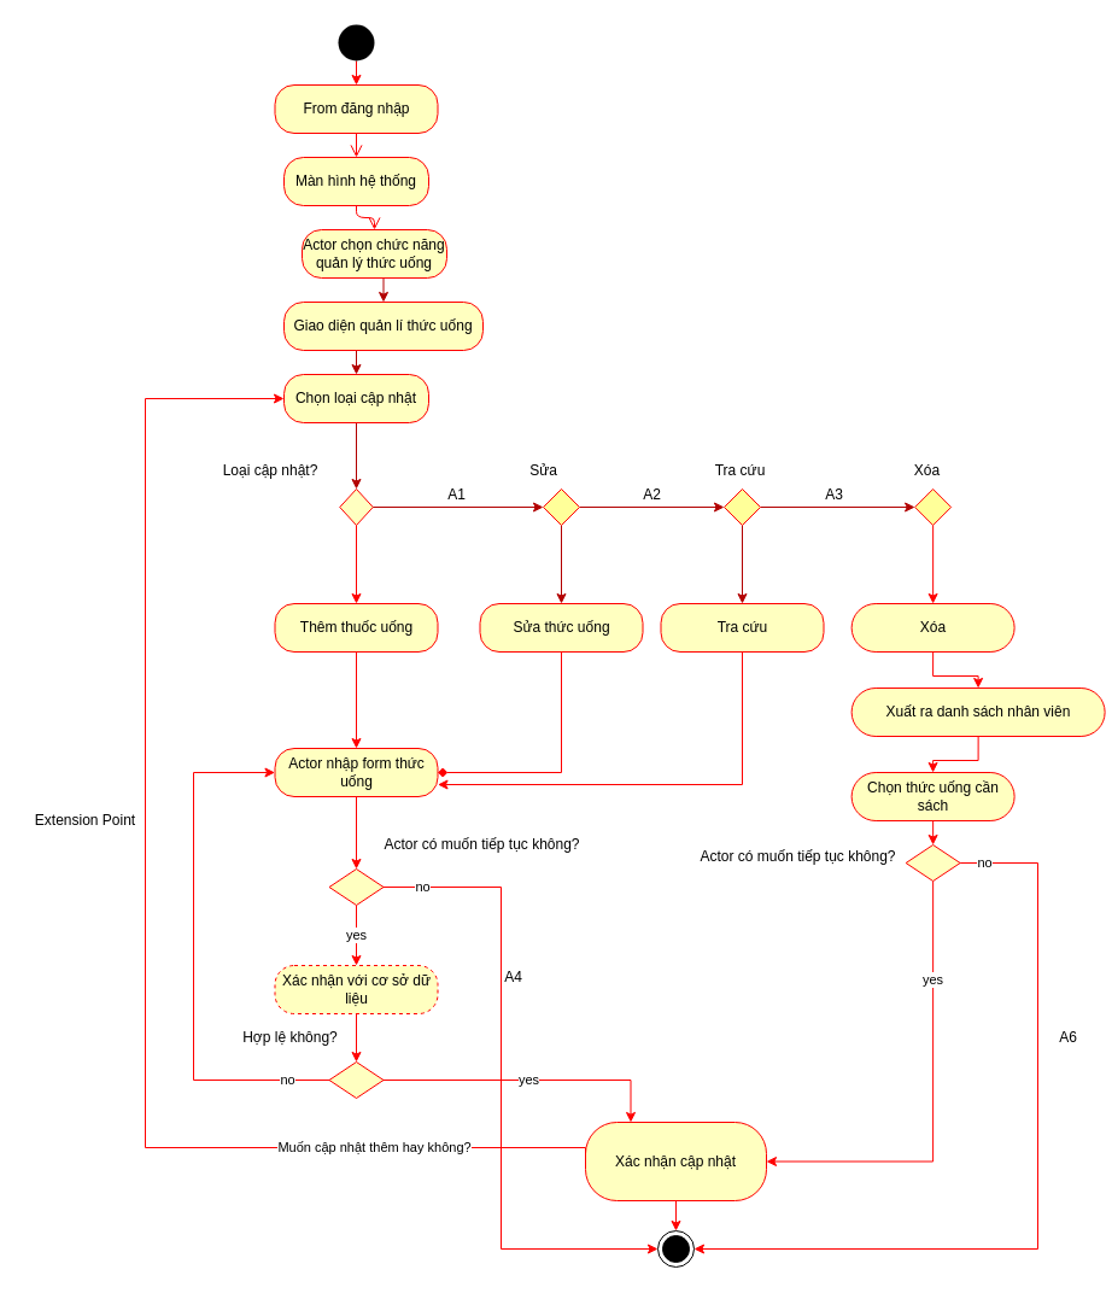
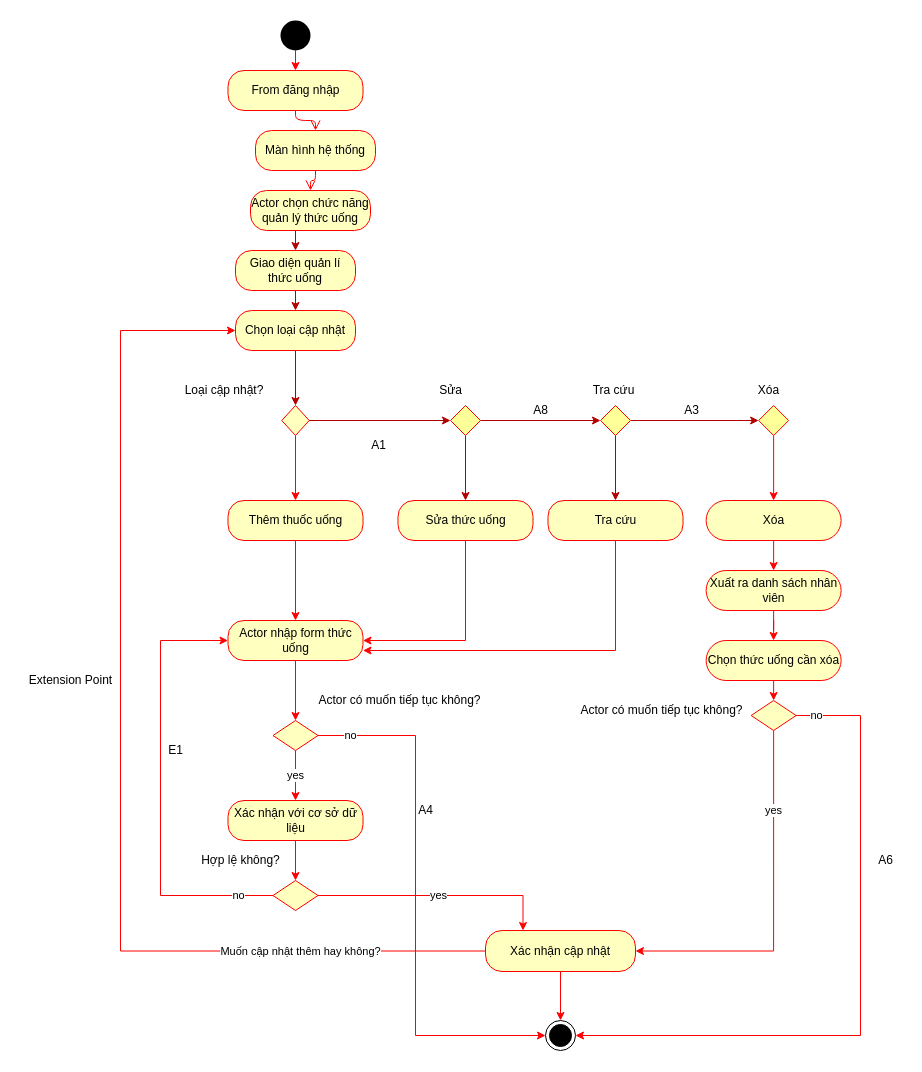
  <mxCell id="0" />
  <mxCell id="1" parent="0" />
  <mxCell id="2" value="" style="ellipse;html=1;shape=endState;fillColor=#000000;strokeColor=#000000;" vertex="1" parent="1"><mxGeometry x="545" y="1020" width="30" height="30" as="geometry" /></mxCell>
  <mxCell id="3" style="edgeStyle=none;rounded=0;orthogonalLoop=1;jettySize=auto;html=1;exitX=0.5;exitY=1;exitDx=0;exitDy=0;entryX=0.5;entryY=0;entryDx=0;entryDy=0;strokeWidth=1;fillColor=#f0a30a;strokeColor=#FF0000;" edge="1" parent="1" source="4" target="5"><mxGeometry relative="1" as="geometry" /></mxCell>
  <mxCell id="4" value="" style="ellipse;fillColor=#000000;strokeColor=none;" vertex="1" parent="1"><mxGeometry x="280" y="20" width="30" height="30" as="geometry" /></mxCell>
  <mxCell id="5" value="&lt;font style=&quot;font-size: 12px&quot;&gt;From đăng nhập&lt;/font&gt;" style="rounded=1;whiteSpace=wrap;html=1;arcSize=40;fontColor=#000000;fillColor=#ffffc0;strokeColor=#ff0000;" vertex="1" parent="1"><mxGeometry x="227.5" y="70" width="135" height="40" as="geometry" /></mxCell>
  <mxCell id="6" value="" style="edgeStyle=orthogonalEdgeStyle;html=1;verticalAlign=bottom;endArrow=open;endSize=8;strokeColor=#ff0000;entryX=0.5;entryY=0;entryDx=0;entryDy=0;" edge="1" parent="1" source="5" target="7"><mxGeometry relative="1" as="geometry"><mxPoint x="295" y="30" as="targetPoint" /></mxGeometry></mxCell>
- <mxCell id="7" value="Màn hình hệ thống" style="rounded=1;whiteSpace=wrap;html=1;arcSize=40;fontColor=#000000;fillColor=#ffffc0;strokeColor=#ff0000;" vertex="1" parent="1"><mxGeometry x="235" y="130" width="120" height="40" as="geometry" /></mxCell>
+ <mxCell id="7" value="Màn hình hệ thống" style="rounded=1;whiteSpace=wrap;html=1;arcSize=40;fontColor=#000000;fillColor=#ffffc0;strokeColor=#ff0000;" vertex="1" parent="1"><mxGeometry x="255" y="130" width="120" height="40" as="geometry" /></mxCell>
  <mxCell id="8" value="" style="edgeStyle=orthogonalEdgeStyle;html=1;verticalAlign=bottom;endArrow=open;endSize=8;strokeColor=#ff0000;entryX=0.5;entryY=0;entryDx=0;entryDy=0;" edge="1" parent="1" source="7" target="14"><mxGeometry relative="1" as="geometry"><mxPoint x="295" y="130" as="targetPoint" /></mxGeometry></mxCell>
  <mxCell id="9" style="edgeStyle=orthogonalEdgeStyle;rounded=0;orthogonalLoop=1;jettySize=auto;html=1;exitX=0.5;exitY=1;exitDx=0;exitDy=0;entryX=0.5;entryY=0;entryDx=0;entryDy=0;fillColor=#e51400;strokeColor=#B20000;" edge="1" parent="1" source="10" target="16"><mxGeometry relative="1" as="geometry" /></mxCell>
- <mxCell id="10" value="Giao diện quản lí thức uống" style="rounded=1;whiteSpace=wrap;html=1;arcSize=40;fontColor=#000000;fillColor=#ffffc0;strokeColor=#ff0000;" vertex="1" parent="1"><mxGeometry x="235" y="250" width="165" height="40" as="geometry" /></mxCell>
+ <mxCell id="10" value="Giao diện quản lí thức uống" style="rounded=1;whiteSpace=wrap;html=1;arcSize=40;fontColor=#000000;fillColor=#ffffc0;strokeColor=#ff0000;" vertex="1" parent="1"><mxGeometry x="235" y="250" width="120" height="40" as="geometry" /></mxCell>
  <mxCell id="11" style="edgeStyle=none;rounded=0;orthogonalLoop=1;jettySize=auto;html=1;exitX=0.5;exitY=1;exitDx=0;exitDy=0;strokeColor=#ff0000;" edge="1" parent="1" source="12"><mxGeometry relative="1" as="geometry"><mxPoint x="295" y="620" as="targetPoint" /></mxGeometry></mxCell>
  <mxCell id="12" value="Thêm thuốc uống" style="rounded=1;whiteSpace=wrap;html=1;arcSize=40;fontColor=#000000;fillColor=#ffffc0;strokeColor=#ff0000;" vertex="1" parent="1"><mxGeometry x="227.5" y="500" width="135" height="40" as="geometry" /></mxCell>
  <mxCell id="13" style="edgeStyle=orthogonalEdgeStyle;rounded=0;orthogonalLoop=1;jettySize=auto;html=1;exitX=0.5;exitY=1;exitDx=0;exitDy=0;entryX=0.5;entryY=0;entryDx=0;entryDy=0;fillColor=#e51400;strokeColor=#B20000;" edge="1" parent="1" source="14" target="10"><mxGeometry relative="1" as="geometry" /></mxCell>
  <mxCell id="14" value="Actor chọn chức năng quản lý thức uống" style="rounded=1;whiteSpace=wrap;html=1;arcSize=40;fontColor=#000000;fillColor=#ffffc0;strokeColor=#ff0000;" vertex="1" parent="1"><mxGeometry x="250" y="190" width="120" height="40" as="geometry" /></mxCell>
  <mxCell id="15" style="rounded=0;orthogonalLoop=1;jettySize=auto;html=1;exitX=0.5;exitY=1;exitDx=0;exitDy=0;entryX=0.5;entryY=0;entryDx=0;entryDy=0;fillColor=#e51400;strokeColor=#B20000;" edge="1" parent="1" source="16" target="18"><mxGeometry relative="1" as="geometry" /></mxCell>
  <mxCell id="16" value="Chọn loại cập nhật" style="rounded=1;whiteSpace=wrap;html=1;arcSize=40;fontColor=#000000;fillColor=#ffffc0;strokeColor=#ff0000;" vertex="1" parent="1"><mxGeometry x="235" y="310" width="120" height="40" as="geometry" /></mxCell>
  <mxCell id="17" style="edgeStyle=orthogonalEdgeStyle;rounded=0;orthogonalLoop=1;jettySize=auto;html=1;exitX=0.5;exitY=1;exitDx=0;exitDy=0;entryX=0.5;entryY=0;entryDx=0;entryDy=0;strokeColor=#ff0000;" edge="1" parent="1" source="18" target="12"><mxGeometry relative="1" as="geometry" /></mxCell>
  <mxCell id="18" value="" style="rhombus;whiteSpace=wrap;html=1;fillColor=#ffffc0;strokeColor=#ff0000;" vertex="1" parent="1"><mxGeometry x="281.25" y="405" width="27.5" height="30" as="geometry" /></mxCell>
  <mxCell id="19" value="Loại cập nhật?" style="text;html=1;strokeColor=none;fillColor=none;align=center;verticalAlign=middle;whiteSpace=wrap;rounded=0;" vertex="1" parent="1"><mxGeometry x="175" y="380" width="97.5" height="20" as="geometry" /></mxCell>
  <mxCell id="20" style="edgeStyle=none;rounded=0;orthogonalLoop=1;jettySize=auto;html=1;exitX=1;exitY=0.5;exitDx=0;exitDy=0;entryX=0;entryY=0.5;entryDx=0;entryDy=0;fillColor=#e51400;strokeColor=#B20000;" edge="1" parent="1" source="18" target="23"><mxGeometry relative="1" as="geometry"><mxPoint x="343.13" y="420" as="sourcePoint" /></mxGeometry></mxCell>
  <mxCell id="21" style="edgeStyle=none;rounded=0;orthogonalLoop=1;jettySize=auto;html=1;exitX=1;exitY=0.5;exitDx=0;exitDy=0;entryX=0;entryY=0.5;entryDx=0;entryDy=0;fillColor=#e51400;strokeColor=#B20000;" edge="1" parent="1" source="23" target="26"><mxGeometry relative="1" as="geometry" /></mxCell>
  <mxCell id="22" style="edgeStyle=none;rounded=0;orthogonalLoop=1;jettySize=auto;html=1;entryX=0.5;entryY=0;entryDx=0;entryDy=0;fillColor=#e51400;strokeColor=#B20000;" edge="1" parent="1" source="23" target="34"><mxGeometry relative="1" as="geometry" /></mxCell>
  <mxCell id="23" value="" style="rhombus;strokeColor=#FF0000;fillColor=#FFFF99;" vertex="1" parent="1"><mxGeometry x="450" y="405" width="30" height="30" as="geometry" /></mxCell>
  <mxCell id="24" style="edgeStyle=none;rounded=0;orthogonalLoop=1;jettySize=auto;html=1;exitX=1;exitY=0.5;exitDx=0;exitDy=0;entryX=0;entryY=0.5;entryDx=0;entryDy=0;fillColor=#e51400;strokeColor=#B20000;" edge="1" parent="1" source="26" target="30"><mxGeometry relative="1" as="geometry" /></mxCell>
  <mxCell id="25" style="edgeStyle=none;rounded=0;orthogonalLoop=1;jettySize=auto;html=1;entryX=0.5;entryY=0;entryDx=0;entryDy=0;fillColor=#e51400;strokeColor=#B20000;" edge="1" parent="1" source="26" target="36"><mxGeometry relative="1" as="geometry" /></mxCell>
  <mxCell id="26" value="" style="rhombus;strokeColor=#FF0000;fillColor=#FFFF99;" vertex="1" parent="1"><mxGeometry x="600" y="405" width="30" height="30" as="geometry" /></mxCell>
  <mxCell id="27" value="Sửa" style="text;html=1;align=center;verticalAlign=middle;resizable=0;points=[];autosize=1;" vertex="1" parent="1"><mxGeometry x="430" y="380" width="40" height="20" as="geometry" /></mxCell>
  <mxCell id="28" value="Tra cứu" style="text;html=1;align=center;verticalAlign=middle;resizable=0;points=[];autosize=1;" vertex="1" parent="1"><mxGeometry x="583.13" y="380" width="60" height="20" as="geometry" /></mxCell>
  <mxCell id="29" style="edgeStyle=orthogonalEdgeStyle;rounded=0;orthogonalLoop=1;jettySize=auto;html=1;exitX=0.5;exitY=1;exitDx=0;exitDy=0;entryX=0.5;entryY=0;entryDx=0;entryDy=0;strokeColor=#ff0000;" edge="1" parent="1" source="30" target="38"><mxGeometry relative="1" as="geometry" /></mxCell>
  <mxCell id="30" value="" style="rhombus;strokeColor=#FF0000;fillColor=#FFFF99;" vertex="1" parent="1"><mxGeometry x="758.13" y="405" width="30" height="30" as="geometry" /></mxCell>
  <mxCell id="31" value="Xóa" style="text;html=1;align=center;verticalAlign=middle;resizable=0;points=[];autosize=1;" vertex="1" parent="1"><mxGeometry x="748.13" y="380" width="40" height="20" as="geometry" /></mxCell>
  <mxCell id="32" style="edgeStyle=orthogonalEdgeStyle;rounded=0;orthogonalLoop=1;jettySize=auto;html=1;exitX=0.5;exitY=1;exitDx=0;exitDy=0;" edge="1" parent="1"><mxGeometry relative="1" as="geometry"><mxPoint x="328.13" y="540" as="sourcePoint" /><mxPoint x="328.13" y="540" as="targetPoint" /></mxGeometry></mxCell>
- <mxCell id="33" style="edgeStyle=orthogonalEdgeStyle;rounded=0;orthogonalLoop=1;jettySize=auto;html=1;exitX=0.5;exitY=1;exitDx=0;exitDy=0;entryX=1;entryY=0.5;entryDx=0;entryDy=0;strokeColor=#ff0000;endArrow=diamond;" edge="1" parent="1" source="34" target="40"><mxGeometry relative="1" as="geometry" /></mxCell>
+ <mxCell id="33" style="edgeStyle=orthogonalEdgeStyle;rounded=0;orthogonalLoop=1;jettySize=auto;html=1;exitX=0.5;exitY=1;exitDx=0;exitDy=0;entryX=1;entryY=0.5;entryDx=0;entryDy=0;strokeColor=#ff0000;" edge="1" parent="1" source="34" target="40"><mxGeometry relative="1" as="geometry" /></mxCell>
  <mxCell id="34" value="Sửa thức uống" style="rounded=1;whiteSpace=wrap;html=1;arcSize=40;fontColor=#000000;fillColor=#ffffc0;strokeColor=#ff0000;" vertex="1" parent="1"><mxGeometry x="397.5" y="500" width="135" height="40" as="geometry" /></mxCell>
  <mxCell id="35" style="edgeStyle=orthogonalEdgeStyle;rounded=0;orthogonalLoop=1;jettySize=auto;html=1;exitX=0.5;exitY=1;exitDx=0;exitDy=0;entryX=1;entryY=0.75;entryDx=0;entryDy=0;strokeColor=#FF0000;" edge="1" parent="1" source="36" target="40"><mxGeometry relative="1" as="geometry" /></mxCell>
  <mxCell id="36" value="Tra cứu" style="rounded=1;whiteSpace=wrap;html=1;arcSize=40;fontColor=#000000;fillColor=#ffffc0;strokeColor=#ff0000;" vertex="1" parent="1"><mxGeometry x="547.5" y="500" width="135" height="40" as="geometry" /></mxCell>
  <mxCell id="37" style="edgeStyle=orthogonalEdgeStyle;rounded=0;orthogonalLoop=1;jettySize=auto;html=1;exitX=0.5;exitY=1;exitDx=0;exitDy=0;strokeColor=#ff0000;entryX=0.5;entryY=0;entryDx=0;entryDy=0;" edge="1" parent="1" source="38" target="50"><mxGeometry relative="1" as="geometry"><mxPoint x="826" y="590" as="targetPoint" /></mxGeometry></mxCell>
  <mxCell id="38" value="Xóa" style="rounded=1;whiteSpace=wrap;html=1;arcSize=50;fontColor=#000000;fillColor=#ffffc0;strokeColor=#ff0000;" vertex="1" parent="1"><mxGeometry x="705.63" y="500" width="135" height="40" as="geometry" /></mxCell>
  <mxCell id="39" style="edgeStyle=orthogonalEdgeStyle;rounded=0;orthogonalLoop=1;jettySize=auto;html=1;exitX=0.5;exitY=1;exitDx=0;exitDy=0;entryX=0.5;entryY=0;entryDx=0;entryDy=0;strokeColor=#FF0000;" edge="1" parent="1" source="40" target="56"><mxGeometry relative="1" as="geometry" /></mxCell>
  <mxCell id="40" value="Actor nhập form thức uống" style="rounded=1;whiteSpace=wrap;html=1;arcSize=40;fontColor=#000000;fillColor=#ffffc0;strokeColor=#ff0000;" vertex="1" parent="1"><mxGeometry x="227.5" y="620" width="135" height="40" as="geometry" /></mxCell>
  <mxCell id="41" style="edgeStyle=orthogonalEdgeStyle;rounded=0;orthogonalLoop=1;jettySize=auto;html=1;exitX=0.5;exitY=1;exitDx=0;exitDy=0;strokeColor=#ff0000;entryX=0.5;entryY=0;entryDx=0;entryDy=0;" edge="1" parent="1" source="42" target="45"><mxGeometry relative="1" as="geometry"><mxPoint x="300" y="750" as="targetPoint" /></mxGeometry></mxCell>
- <mxCell id="42" value="Xác nhận với cơ sở dữ liệu" style="rounded=1;whiteSpace=wrap;html=1;arcSize=40;fontColor=#000000;fillColor=#ffffc0;strokeColor=#ff0000;dashed=1;" vertex="1" parent="1"><mxGeometry x="227.5" y="800" width="135" height="40" as="geometry" /></mxCell>
+ <mxCell id="42" value="Xác nhận với cơ sở dữ liệu" style="rounded=1;whiteSpace=wrap;html=1;arcSize=40;fontColor=#000000;fillColor=#ffffc0;strokeColor=#ff0000;" vertex="1" parent="1"><mxGeometry x="227.5" y="800" width="135" height="40" as="geometry" /></mxCell>
  <mxCell id="43" value="yes" style="edgeStyle=orthogonalEdgeStyle;rounded=0;orthogonalLoop=1;jettySize=auto;html=1;exitX=1;exitY=0.5;exitDx=0;exitDy=0;strokeColor=#ff0000;entryX=0.25;entryY=0;entryDx=0;entryDy=0;" edge="1" parent="1" source="45" target="48"><mxGeometry relative="1" as="geometry"><mxPoint x="455" y="765" as="targetPoint" /><Array as="points"><mxPoint x="523" y="895" /></Array></mxGeometry></mxCell>
  <mxCell id="44" value="no" style="edgeStyle=orthogonalEdgeStyle;rounded=0;orthogonalLoop=1;jettySize=auto;html=1;exitX=0;exitY=0.5;exitDx=0;exitDy=0;entryX=0;entryY=0.5;entryDx=0;entryDy=0;strokeColor=#ff0000;" edge="1" parent="1" source="45" target="40"><mxGeometry x="-0.835" relative="1" as="geometry"><Array as="points"><mxPoint x="160" y="895" /><mxPoint x="160" y="640" /></Array><mxPoint x="1" as="offset" /></mxGeometry></mxCell>
  <mxCell id="45" value="" style="rhombus;whiteSpace=wrap;html=1;fillColor=#ffffc0;strokeColor=#ff0000;" vertex="1" parent="1"><mxGeometry x="272.5" y="880" width="45" height="30" as="geometry" /></mxCell>
  <mxCell id="46" value="Hợp lệ không?" style="text;html=1;align=center;verticalAlign=middle;resizable=0;points=[];autosize=1;" vertex="1" parent="1"><mxGeometry x="195" y="850" width="90" height="20" as="geometry" /></mxCell>
  <mxCell id="47" style="edgeStyle=orthogonalEdgeStyle;rounded=0;orthogonalLoop=1;jettySize=auto;html=1;exitX=0.5;exitY=1;exitDx=0;exitDy=0;strokeColor=#FF0000;entryX=0.5;entryY=0;entryDx=0;entryDy=0;" edge="1" parent="1" source="48" target="2"><mxGeometry relative="1" as="geometry"><mxPoint x="560" y="1040" as="targetPoint" /></mxGeometry></mxCell>
- <mxCell id="48" value="Xác nhận cập nhật" style="rounded=1;whiteSpace=wrap;html=1;arcSize=40;fontColor=#000000;fillColor=#ffffc0;strokeColor=#ff0000;" vertex="1" parent="1"><mxGeometry x="485" y="930" width="150" height="65" as="geometry" /></mxCell>
+ <mxCell id="48" value="Xác nhận cập nhật" style="rounded=1;whiteSpace=wrap;html=1;arcSize=40;fontColor=#000000;fillColor=#ffffc0;strokeColor=#ff0000;" vertex="1" parent="1"><mxGeometry x="485" y="930" width="150" height="41" as="geometry" /></mxCell>
  <mxCell id="49" style="edgeStyle=orthogonalEdgeStyle;rounded=0;orthogonalLoop=1;jettySize=auto;html=1;exitX=0.5;exitY=1;exitDx=0;exitDy=0;strokeColor=#ff0000;" edge="1" parent="1" source="50" target="52"><mxGeometry relative="1" as="geometry" /></mxCell>
- <mxCell id="50" value="Xuất ra danh sách nhân viên" style="rounded=1;whiteSpace=wrap;html=1;arcSize=50;fontColor=#000000;fillColor=#ffffc0;strokeColor=#ff0000;" vertex="1" parent="1"><mxGeometry x="705.63" y="570" width="210" height="40" as="geometry" /></mxCell>
+ <mxCell id="50" value="Xuất ra danh sách nhân viên" style="rounded=1;whiteSpace=wrap;html=1;arcSize=50;fontColor=#000000;fillColor=#ffffc0;strokeColor=#ff0000;" vertex="1" parent="1"><mxGeometry x="705.63" y="570" width="135" height="40" as="geometry" /></mxCell>
  <mxCell id="51" style="edgeStyle=orthogonalEdgeStyle;rounded=0;orthogonalLoop=1;jettySize=auto;html=1;exitX=0.5;exitY=1;exitDx=0;exitDy=0;strokeColor=#FF0000;entryX=0.5;entryY=0;entryDx=0;entryDy=0;" edge="1" parent="1" source="52" target="59"><mxGeometry relative="1" as="geometry" /></mxCell>
- <mxCell id="52" value="&lt;span style=&quot;font-weight: 400&quot;&gt;Chọn thức uống cần sách&lt;/span&gt;" style="rounded=1;whiteSpace=wrap;html=1;arcSize=50;fontColor=#000000;fillColor=#ffffc0;strokeColor=#ff0000;fontStyle=1" vertex="1" parent="1"><mxGeometry x="705.63" y="640" width="135" height="40" as="geometry" /></mxCell>
+ <mxCell id="52" value="&lt;span style=&quot;font-weight: 400&quot;&gt;Chọn thức uống cần xóa&lt;/span&gt;" style="rounded=1;whiteSpace=wrap;html=1;arcSize=50;fontColor=#000000;fillColor=#ffffc0;strokeColor=#ff0000;fontStyle=1" vertex="1" parent="1"><mxGeometry x="705.63" y="640" width="135" height="40" as="geometry" /></mxCell>
  <mxCell id="53" value="Muốn cập nhật thêm hay không?" style="edgeStyle=orthogonalEdgeStyle;rounded=0;orthogonalLoop=1;jettySize=auto;html=1;entryX=0;entryY=0.5;entryDx=0;entryDy=0;strokeColor=#ff0000;exitX=0;exitY=0.5;exitDx=0;exitDy=0;" edge="1" parent="1" source="48" target="16"><mxGeometry x="-0.663" relative="1" as="geometry"><Array as="points"><mxPoint x="120" y="951" /><mxPoint x="120" y="330" /></Array><mxPoint as="offset" /><mxPoint x="480" y="850" as="sourcePoint" /></mxGeometry></mxCell>
  <mxCell id="54" value="yes" style="edgeStyle=orthogonalEdgeStyle;rounded=0;orthogonalLoop=1;jettySize=auto;html=1;exitX=0.5;exitY=1;exitDx=0;exitDy=0;strokeColor=#FF0000;" edge="1" parent="1" source="56" target="42"><mxGeometry relative="1" as="geometry" /></mxCell>
  <mxCell id="55" value="no" style="edgeStyle=orthogonalEdgeStyle;rounded=0;orthogonalLoop=1;jettySize=auto;html=1;exitX=1;exitY=0.5;exitDx=0;exitDy=0;entryX=0;entryY=0.5;entryDx=0;entryDy=0;strokeColor=#FF0000;" edge="1" parent="1" source="56" target="2"><mxGeometry x="-0.878" relative="1" as="geometry"><mxPoint x="545" y="1055" as="targetPoint" /><Array as="points"><mxPoint x="415" y="735" /><mxPoint x="415" y="1035" /></Array><mxPoint as="offset" /></mxGeometry></mxCell>
  <mxCell id="56" value="" style="rhombus;whiteSpace=wrap;html=1;fillColor=#ffffc0;strokeColor=#ff0000;" vertex="1" parent="1"><mxGeometry x="272.5" y="720" width="45" height="30" as="geometry" /></mxCell>
  <mxCell id="57" value="no" style="edgeStyle=orthogonalEdgeStyle;rounded=0;orthogonalLoop=1;jettySize=auto;html=1;strokeColor=#FF0000;" edge="1" parent="1" source="59"><mxGeometry x="-0.939" relative="1" as="geometry"><mxPoint x="575" y="1035" as="targetPoint" /><Array as="points"><mxPoint x="860" y="715" /><mxPoint x="860" y="1035" /></Array><mxPoint as="offset" /></mxGeometry></mxCell>
  <mxCell id="58" value="yes" style="edgeStyle=orthogonalEdgeStyle;rounded=0;orthogonalLoop=1;jettySize=auto;html=1;exitX=0.5;exitY=1;exitDx=0;exitDy=0;entryX=1;entryY=0.5;entryDx=0;entryDy=0;strokeColor=#FF0000;" edge="1" parent="1" source="59" target="48"><mxGeometry x="-0.556" relative="1" as="geometry"><mxPoint as="offset" /><mxPoint x="773.13" y="770" as="targetPoint" /></mxGeometry></mxCell>
  <mxCell id="59" value="" style="rhombus;whiteSpace=wrap;html=1;fillColor=#ffffc0;strokeColor=#ff0000;" vertex="1" parent="1"><mxGeometry x="750.63" y="700" width="45" height="30" as="geometry" /></mxCell>
- <mxCell id="60" value="A1" style="text;html=1;align=center;verticalAlign=middle;resizable=0;points=[];autosize=1;" vertex="1" parent="1"><mxGeometry x="362.5" y="400" width="30" height="20" as="geometry" /></mxCell>
- <mxCell id="61" value="A2" style="text;html=1;align=center;verticalAlign=middle;resizable=0;points=[];autosize=1;" vertex="1" parent="1"><mxGeometry x="525" y="400" width="30" height="20" as="geometry" /></mxCell>
+ <mxCell id="60" value="A1" style="text;html=1;align=center;verticalAlign=middle;resizable=0;points=[];autosize=1;" vertex="1" parent="1"><mxGeometry x="362.5" y="435" width="30" height="20" as="geometry" /></mxCell>
+ <mxCell id="61" value="A8" style="text;html=1;align=center;verticalAlign=middle;resizable=0;points=[];autosize=1;" vertex="1" parent="1"><mxGeometry x="525" y="400" width="30" height="20" as="geometry" /></mxCell>
  <mxCell id="62" value="A3" style="text;html=1;align=center;verticalAlign=middle;resizable=0;points=[];autosize=1;" vertex="1" parent="1"><mxGeometry x="675.63" y="400" width="30" height="20" as="geometry" /></mxCell>
  <mxCell id="63" value="A4" style="text;html=1;align=center;verticalAlign=middle;resizable=0;points=[];autosize=1;" vertex="1" parent="1"><mxGeometry x="410" y="800" width="30" height="20" as="geometry" /></mxCell>
  <mxCell id="64" value="A6" style="text;html=1;align=center;verticalAlign=middle;resizable=0;points=[];autosize=1;" vertex="1" parent="1"><mxGeometry x="870" y="850" width="30" height="20" as="geometry" /></mxCell>
+ <mxCell id="65" value="E1" style="text;html=1;align=center;verticalAlign=middle;resizable=0;points=[];autosize=1;" vertex="1" parent="1"><mxGeometry x="160" y="740" width="30" height="20" as="geometry" /></mxCell>
  <mxCell id="66" value="Extension Point" style="text;html=1;align=center;verticalAlign=middle;resizable=0;points=[];autosize=1;" vertex="1" parent="1"><mxGeometry x="20" y="670" width="100" height="20" as="geometry" /></mxCell>
  <mxCell id="67" value="Actor có muốn tiếp tục không?" style="text;html=1;align=center;verticalAlign=middle;resizable=0;points=[];autosize=1;" vertex="1" parent="1"><mxGeometry x="308.75" y="690" width="180" height="20" as="geometry" /></mxCell>
  <mxCell id="68" value="Actor có muốn tiếp tục không?" style="text;html=1;align=center;verticalAlign=middle;resizable=0;points=[];autosize=1;" vertex="1" parent="1"><mxGeometry x="570.63" y="700" width="180" height="20" as="geometry" /></mxCell>
